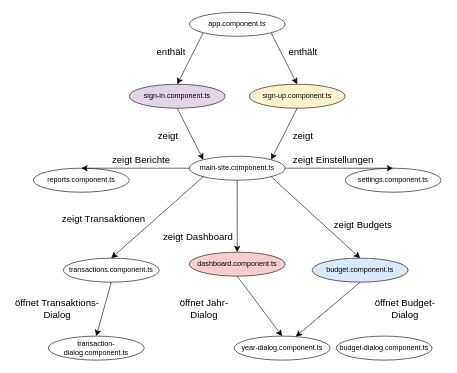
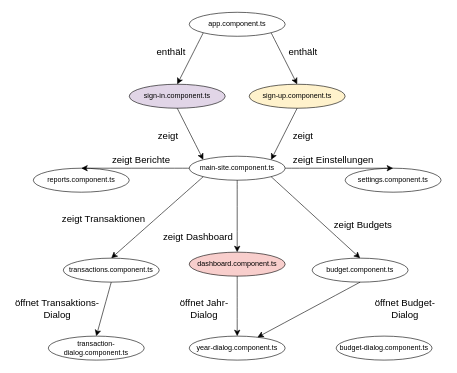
  <mxCell id="0" />
  <mxCell id="1" parent="0" />
  <mxCell id="2" value="app.component.ts" style="ellipse;whiteSpace=wrap;html=1;" vertex="1" parent="1"><mxGeometry x="315" y="20" width="160" height="40" as="geometry" /></mxCell>
  <mxCell id="3" value="main-site.component.ts" style="ellipse;whiteSpace=wrap;html=1;" vertex="1" parent="1"><mxGeometry x="315" y="260" width="160" height="40" as="geometry" /></mxCell>
  <mxCell id="4" value="reports.component.ts" style="ellipse;whiteSpace=wrap;html=1;" vertex="1" parent="1"><mxGeometry x="55" y="280" width="160" height="40" as="geometry" /></mxCell>
  <mxCell id="5" value="transactions.component.ts" style="ellipse;whiteSpace=wrap;html=1;" vertex="1" parent="1"><mxGeometry x="105" y="430" width="160" height="40" as="geometry" /></mxCell>
  <mxCell id="6" value="dashboard.component.ts" style="ellipse;whiteSpace=wrap;html=1;fillColor=#f8cecc;" vertex="1" parent="1"><mxGeometry x="315" y="420" width="160" height="40" as="geometry" /></mxCell>
- <mxCell id="7" value="budget.component.ts" style="ellipse;whiteSpace=wrap;html=1;fillColor=#dae8fc;" vertex="1" parent="1"><mxGeometry x="520" y="430" width="160" height="40" as="geometry" /></mxCell>
+ <mxCell id="7" value="budget.component.ts" style="ellipse;whiteSpace=wrap;html=1;" vertex="1" parent="1"><mxGeometry x="520" y="430" width="160" height="40" as="geometry" /></mxCell>
  <mxCell id="8" value="settings.component.ts" style="ellipse;whiteSpace=wrap;html=1;" vertex="1" parent="1"><mxGeometry x="575" y="280" width="160" height="40" as="geometry" /></mxCell>
  <mxCell id="9" value="transaction-dialog.component.ts" style="ellipse;whiteSpace=wrap;html=1;" vertex="1" parent="1"><mxGeometry x="80" y="560" width="160" height="40" as="geometry" /></mxCell>
- <mxCell id="10" value="year-dialog.component.ts" style="ellipse;whiteSpace=wrap;html=1;" vertex="1" parent="1"><mxGeometry x="390" y="560" width="160" height="40" as="geometry" /></mxCell>
+ <mxCell id="10" value="year-dialog.component.ts" style="ellipse;whiteSpace=wrap;html=1;" vertex="1" parent="1"><mxGeometry x="315" y="560" width="160" height="40" as="geometry" /></mxCell>
  <mxCell id="11" value="budget-dialog.component.ts" style="ellipse;whiteSpace=wrap;html=1;" vertex="1" parent="1"><mxGeometry x="560" y="560" width="160" height="40" as="geometry" /></mxCell>
  <mxCell id="12" value="" style="endArrow=classic;html=1;rounded=0;fontSize=12;startSize=8;endSize=8;curved=1;exitX=0.5;exitY=1;exitDx=0;exitDy=0;entryX=0.5;entryY=0;entryDx=0;entryDy=0;" edge="1" parent="1" source="3" target="6"><mxGeometry width="50" height="50" relative="1" as="geometry"><mxPoint x="405" y="190" as="sourcePoint" /><mxPoint x="405" y="270" as="targetPoint" /></mxGeometry></mxCell>
  <mxCell id="13" value="" style="endArrow=classic;html=1;rounded=0;fontSize=12;startSize=8;endSize=8;curved=1;exitX=0;exitY=1;exitDx=0;exitDy=0;entryX=0.5;entryY=0;entryDx=0;entryDy=0;" edge="1" parent="1" source="3" target="5"><mxGeometry width="50" height="50" relative="1" as="geometry"><mxPoint x="415" y="200" as="sourcePoint" /><mxPoint x="415" y="280" as="targetPoint" /></mxGeometry></mxCell>
  <mxCell id="14" value="" style="endArrow=classic;html=1;rounded=0;fontSize=12;startSize=8;endSize=8;curved=1;exitX=0;exitY=0.5;exitDx=0;exitDy=0;entryX=0.5;entryY=0;entryDx=0;entryDy=0;" edge="1" parent="1" source="3" target="4"><mxGeometry width="50" height="50" relative="1" as="geometry"><mxPoint x="425" y="210" as="sourcePoint" /><mxPoint x="425" y="290" as="targetPoint" /></mxGeometry></mxCell>
  <mxCell id="15" value="" style="endArrow=classic;html=1;rounded=0;fontSize=12;startSize=8;endSize=8;curved=1;exitX=1;exitY=0.5;exitDx=0;exitDy=0;entryX=0.5;entryY=0;entryDx=0;entryDy=0;" edge="1" parent="1" source="3" target="8"><mxGeometry width="50" height="50" relative="1" as="geometry"><mxPoint x="435" y="220" as="sourcePoint" /><mxPoint x="435" y="300" as="targetPoint" /></mxGeometry></mxCell>
  <mxCell id="16" value="" style="endArrow=classic;html=1;rounded=0;fontSize=12;startSize=8;endSize=8;curved=1;exitX=1;exitY=1;exitDx=0;exitDy=0;entryX=0.5;entryY=0;entryDx=0;entryDy=0;" edge="1" parent="1" source="3" target="7"><mxGeometry width="50" height="50" relative="1" as="geometry"><mxPoint x="445" y="230" as="sourcePoint" /><mxPoint x="445" y="310" as="targetPoint" /></mxGeometry></mxCell>
  <mxCell id="17" value="" style="endArrow=classic;html=1;rounded=0;fontSize=12;startSize=8;endSize=8;curved=1;exitX=0.5;exitY=1;exitDx=0;exitDy=0;entryX=0.5;entryY=0;entryDx=0;entryDy=0;" edge="1" parent="1" source="6" target="10"><mxGeometry width="50" height="50" relative="1" as="geometry"><mxPoint x="455" y="240" as="sourcePoint" /><mxPoint x="455" y="320" as="targetPoint" /></mxGeometry></mxCell>
  <mxCell id="18" value="" style="endArrow=classic;html=1;rounded=0;fontSize=12;startSize=8;endSize=8;curved=1;exitX=0.5;exitY=1;exitDx=0;exitDy=0;" edge="1" parent="1" source="7" target="10"><mxGeometry width="50" height="50" relative="1" as="geometry"><mxPoint x="465" y="250" as="sourcePoint" /><mxPoint x="465" y="330" as="targetPoint" /></mxGeometry></mxCell>
  <mxCell id="19" value="" style="endArrow=classic;html=1;rounded=0;fontSize=12;startSize=8;endSize=8;curved=1;exitX=0.5;exitY=1;exitDx=0;exitDy=0;entryX=0.5;entryY=0;entryDx=0;entryDy=0;" edge="1" parent="1" source="5" target="9"><mxGeometry width="50" height="50" relative="1" as="geometry"><mxPoint x="475" y="260" as="sourcePoint" /><mxPoint x="475" y="340" as="targetPoint" /></mxGeometry></mxCell>
  <mxCell id="20" value="sign-up.component.ts" style="ellipse;whiteSpace=wrap;html=1;fillColor=#fff2cc;" vertex="1" parent="1"><mxGeometry x="415" y="140" width="160" height="40" as="geometry" /></mxCell>
  <mxCell id="21" value="" style="endArrow=classic;html=1;rounded=0;fontSize=12;startSize=8;endSize=8;curved=1;exitX=0.5;exitY=1;exitDx=0;exitDy=0;entryX=1;entryY=0;entryDx=0;entryDy=0;" edge="1" parent="1" source="20" target="3"><mxGeometry width="50" height="50" relative="1" as="geometry"><mxPoint x="405" y="310" as="sourcePoint" /><mxPoint x="405" y="390" as="targetPoint" /></mxGeometry></mxCell>
  <mxCell id="22" value="" style="endArrow=classic;html=1;rounded=0;fontSize=12;startSize=8;endSize=8;curved=1;exitX=1;exitY=1;exitDx=0;exitDy=0;entryX=0.5;entryY=0;entryDx=0;entryDy=0;" edge="1" parent="1" source="2" target="20"><mxGeometry width="50" height="50" relative="1" as="geometry"><mxPoint x="415" y="320" as="sourcePoint" /><mxPoint x="445" y="100" as="targetPoint" /></mxGeometry></mxCell>
  <mxCell id="23" value="sign-in.component.ts" style="ellipse;whiteSpace=wrap;html=1;fillColor=#e1d5e7;" vertex="1" parent="1"><mxGeometry x="215" y="140" width="160" height="40" as="geometry" /></mxCell>
  <mxCell id="24" value="" style="endArrow=classic;html=1;rounded=0;fontSize=12;startSize=8;endSize=8;curved=1;exitX=0;exitY=1;exitDx=0;exitDy=0;entryX=0.5;entryY=0;entryDx=0;entryDy=0;" edge="1" parent="1" source="2" target="23"><mxGeometry width="50" height="50" relative="1" as="geometry"><mxPoint x="405" y="70" as="sourcePoint" /><mxPoint x="505" y="150" as="targetPoint" /></mxGeometry></mxCell>
  <mxCell id="25" value="" style="endArrow=classic;html=1;rounded=0;fontSize=12;startSize=8;endSize=8;curved=1;exitX=0.5;exitY=1;exitDx=0;exitDy=0;entryX=0;entryY=0;entryDx=0;entryDy=0;" edge="1" parent="1" source="23" target="3"><mxGeometry width="50" height="50" relative="1" as="geometry"><mxPoint x="505" y="190" as="sourcePoint" /><mxPoint x="462" y="276" as="targetPoint" /></mxGeometry></mxCell>
  <mxCell id="26" value="enthält" style="text;html=1;align=center;verticalAlign=middle;whiteSpace=wrap;rounded=0;fontSize=16;" vertex="1" parent="1"><mxGeometry x="475" y="70" width="60" height="30" as="geometry" /></mxCell>
  <mxCell id="27" value="enthält" style="text;html=1;align=center;verticalAlign=middle;whiteSpace=wrap;rounded=0;fontSize=16;" vertex="1" parent="1"><mxGeometry x="255" y="70" width="60" height="30" as="geometry" /></mxCell>
  <mxCell id="28" value="zeigt" style="text;html=1;align=center;verticalAlign=middle;whiteSpace=wrap;rounded=0;fontSize=16;" vertex="1" parent="1"><mxGeometry x="475" y="210" width="60" height="30" as="geometry" /></mxCell>
  <mxCell id="29" value="zeigt" style="text;html=1;align=center;verticalAlign=middle;whiteSpace=wrap;rounded=0;fontSize=16;" vertex="1" parent="1"><mxGeometry x="250" y="210" width="60" height="30" as="geometry" /></mxCell>
  <mxCell id="30" value="zeigt Berichte" style="text;html=1;align=center;verticalAlign=middle;whiteSpace=wrap;rounded=0;fontSize=16;" vertex="1" parent="1"><mxGeometry x="180" y="250" width="110" height="30" as="geometry" /></mxCell>
  <mxCell id="31" value="zeigt Einstellungen" style="text;html=1;align=center;verticalAlign=middle;whiteSpace=wrap;rounded=0;fontSize=16;" vertex="1" parent="1"><mxGeometry x="482.5" y="250" width="145" height="30" as="geometry" /></mxCell>
  <mxCell id="32" value="zeigt Transaktionen" style="text;html=1;align=center;verticalAlign=middle;whiteSpace=wrap;rounded=0;fontSize=16;rotation=0;" vertex="1" parent="1"><mxGeometry x="95" y="350" width="155" height="30" as="geometry" /></mxCell>
  <mxCell id="33" value="zeigt Dashboard" style="text;html=1;align=center;verticalAlign=middle;whiteSpace=wrap;rounded=0;fontSize=16;rotation=0;" vertex="1" parent="1"><mxGeometry x="265" y="380" width="130" height="30" as="geometry" /></mxCell>
  <mxCell id="34" value="zeigt Budgets" style="text;html=1;align=center;verticalAlign=middle;whiteSpace=wrap;rounded=0;fontSize=16;rotation=0;" vertex="1" parent="1"><mxGeometry x="550" y="360" width="110" height="30" as="geometry" /></mxCell>
  <mxCell id="35" value="öffnet Budget-Dialog" style="text;html=1;align=center;verticalAlign=middle;whiteSpace=wrap;rounded=0;fontSize=16;rotation=0;" vertex="1" parent="1"><mxGeometry x="610" y="500" width="130" height="30" as="geometry" /></mxCell>
  <mxCell id="36" value="öffnet Transaktions-Dialog" style="text;html=1;align=center;verticalAlign=middle;whiteSpace=wrap;rounded=0;fontSize=16;rotation=0;" vertex="1" parent="1"><mxGeometry x="20" y="500" width="150" height="30" as="geometry" /></mxCell>
  <mxCell id="37" value="öffnet Jahr-Dialog" style="text;html=1;align=center;verticalAlign=middle;whiteSpace=wrap;rounded=0;fontSize=16;rotation=0;" vertex="1" parent="1"><mxGeometry x="285" y="500" width="110" height="30" as="geometry" /></mxCell>
